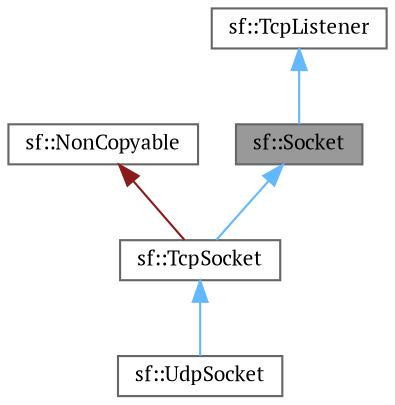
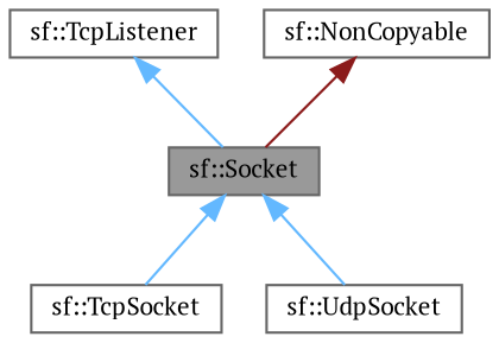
  digraph {
    fontname="PT Serif"
    node [color=gray40 fillcolor=white fontname="PT Serif" fontsize=10 shape=box style=filled]
    edge [color=steelblue1 dir=back fontname="PT Serif" fontsize=10 labelfontname=Helvetica labelfontsize=10 style=solid]
    n1 [fillcolor=grey60 fontcolor=black height=0.2 label="sf::Socket" width=0.4]
    n2 [height=0.2 label="sf::TcpSocket" width=0.4]
    n3 [height=0.2 label="sf::UdpSocket" width=0.4]
    n4 [height=0.2 label="sf::TcpListener" width=0.4]
    n5 [height=0.2 label="sf::NonCopyable" width=0.4]
    n1 -> n2
-   n2 -> n3
+   n1 -> n3
    n4 -> n1
-   n5 -> n2 [color=firebrick4]
+   n5 -> n1 [color=firebrick4]
  }
